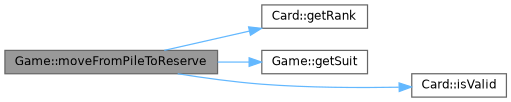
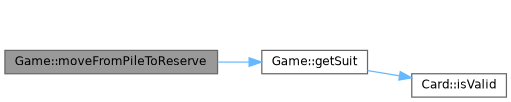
  digraph {
    fontname="DejaVu Sans"
    rankdir=LR
    node [color=grey40 fillcolor=white fontname="DejaVu Sans" fontsize=10 shape=box style=filled]
    edge [color=steelblue1 fontname="DejaVu Sans" fontsize=10 labelfontname=Helvetica labelfontsize=10 style=solid]
    n1 [color=gray40 fillcolor=grey60 fontcolor=black height=0.2 label="Game::moveFromPileToReserve" width=0.4]
-   n2 [height=0.2 label="Card::getRank" width=0.4]
    n3 [height=0.2 label="Game::getSuit" width=0.4]
    n4 [height=0.2 label="Card::isValid" width=0.4]
-   n1 -> n2
    n1 -> n3
-   n1 -> n4
+   n3 -> n4
  }
